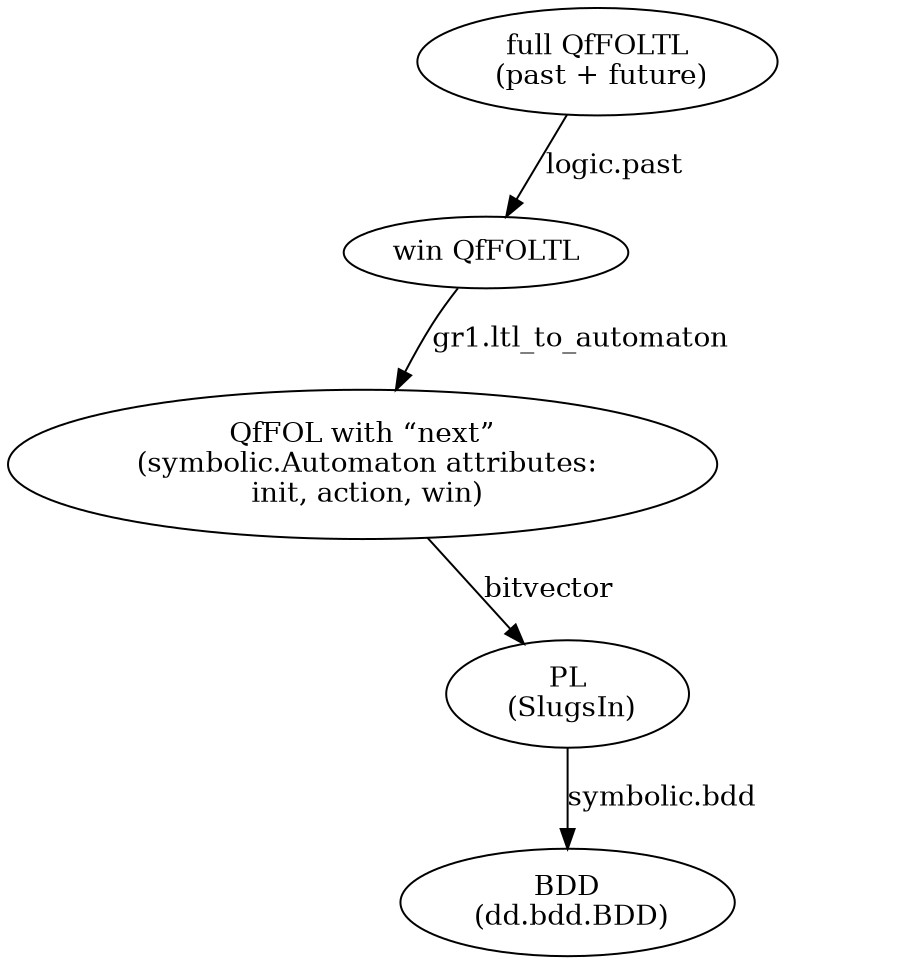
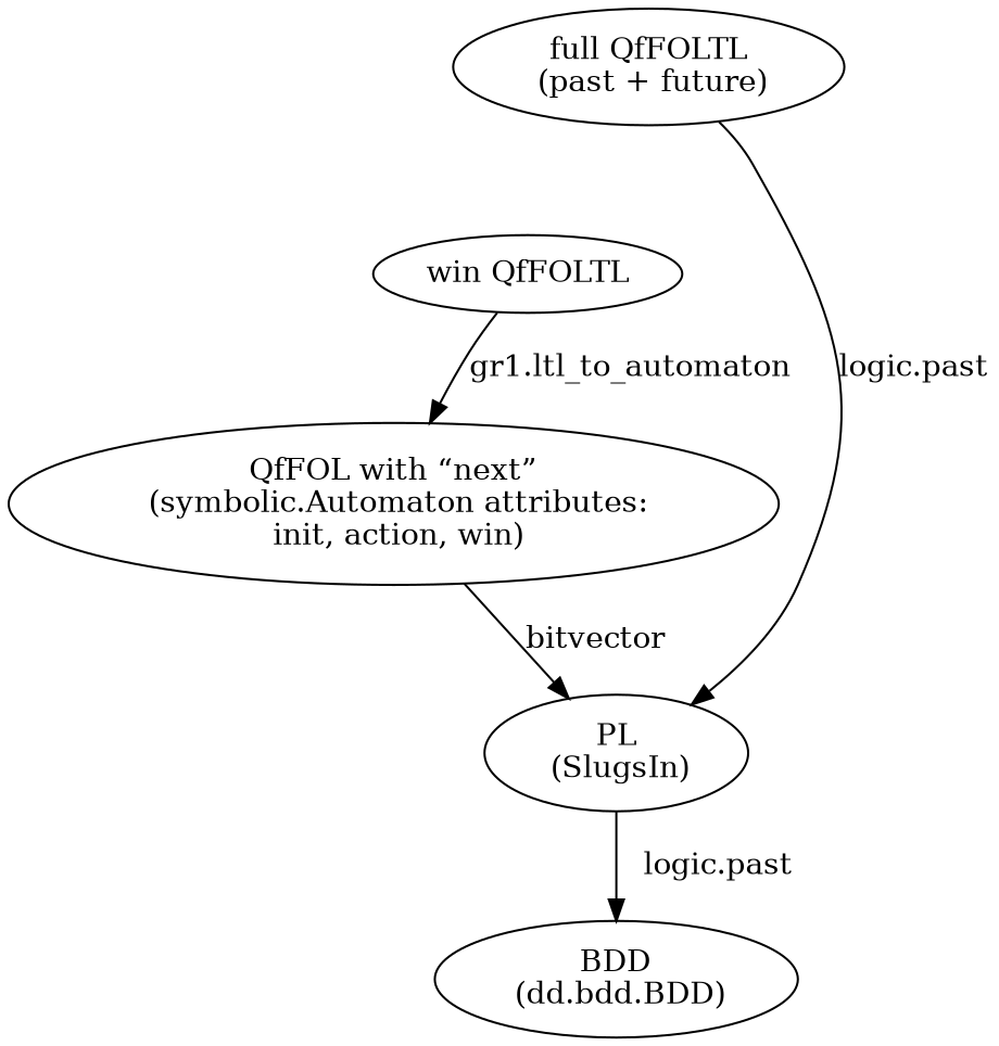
  digraph {
    n1 [label="full QfFOLTL\n (past + future)"]
    n2 [label="win QfFOLTL"]
    n3 [label="QfFOL with “next”\n (symbolic.Automaton attributes:\n init, action, win)"]
    n4 [label="PL\n (SlugsIn)"]
    n5 [label="BDD\n (dd.bdd.BDD)"]
-   n1 -> n2 [label="logic.past"]
+   n1 -> n4 [label="logic.past"]
    n2 -> n3 [label="gr1.ltl_to_automaton"]
    n3 -> n4 [label=bitvector]
-   n4 -> n5 [label="symbolic.bdd"]
+   n4 -> n5 [label="logic.past"]
  }
